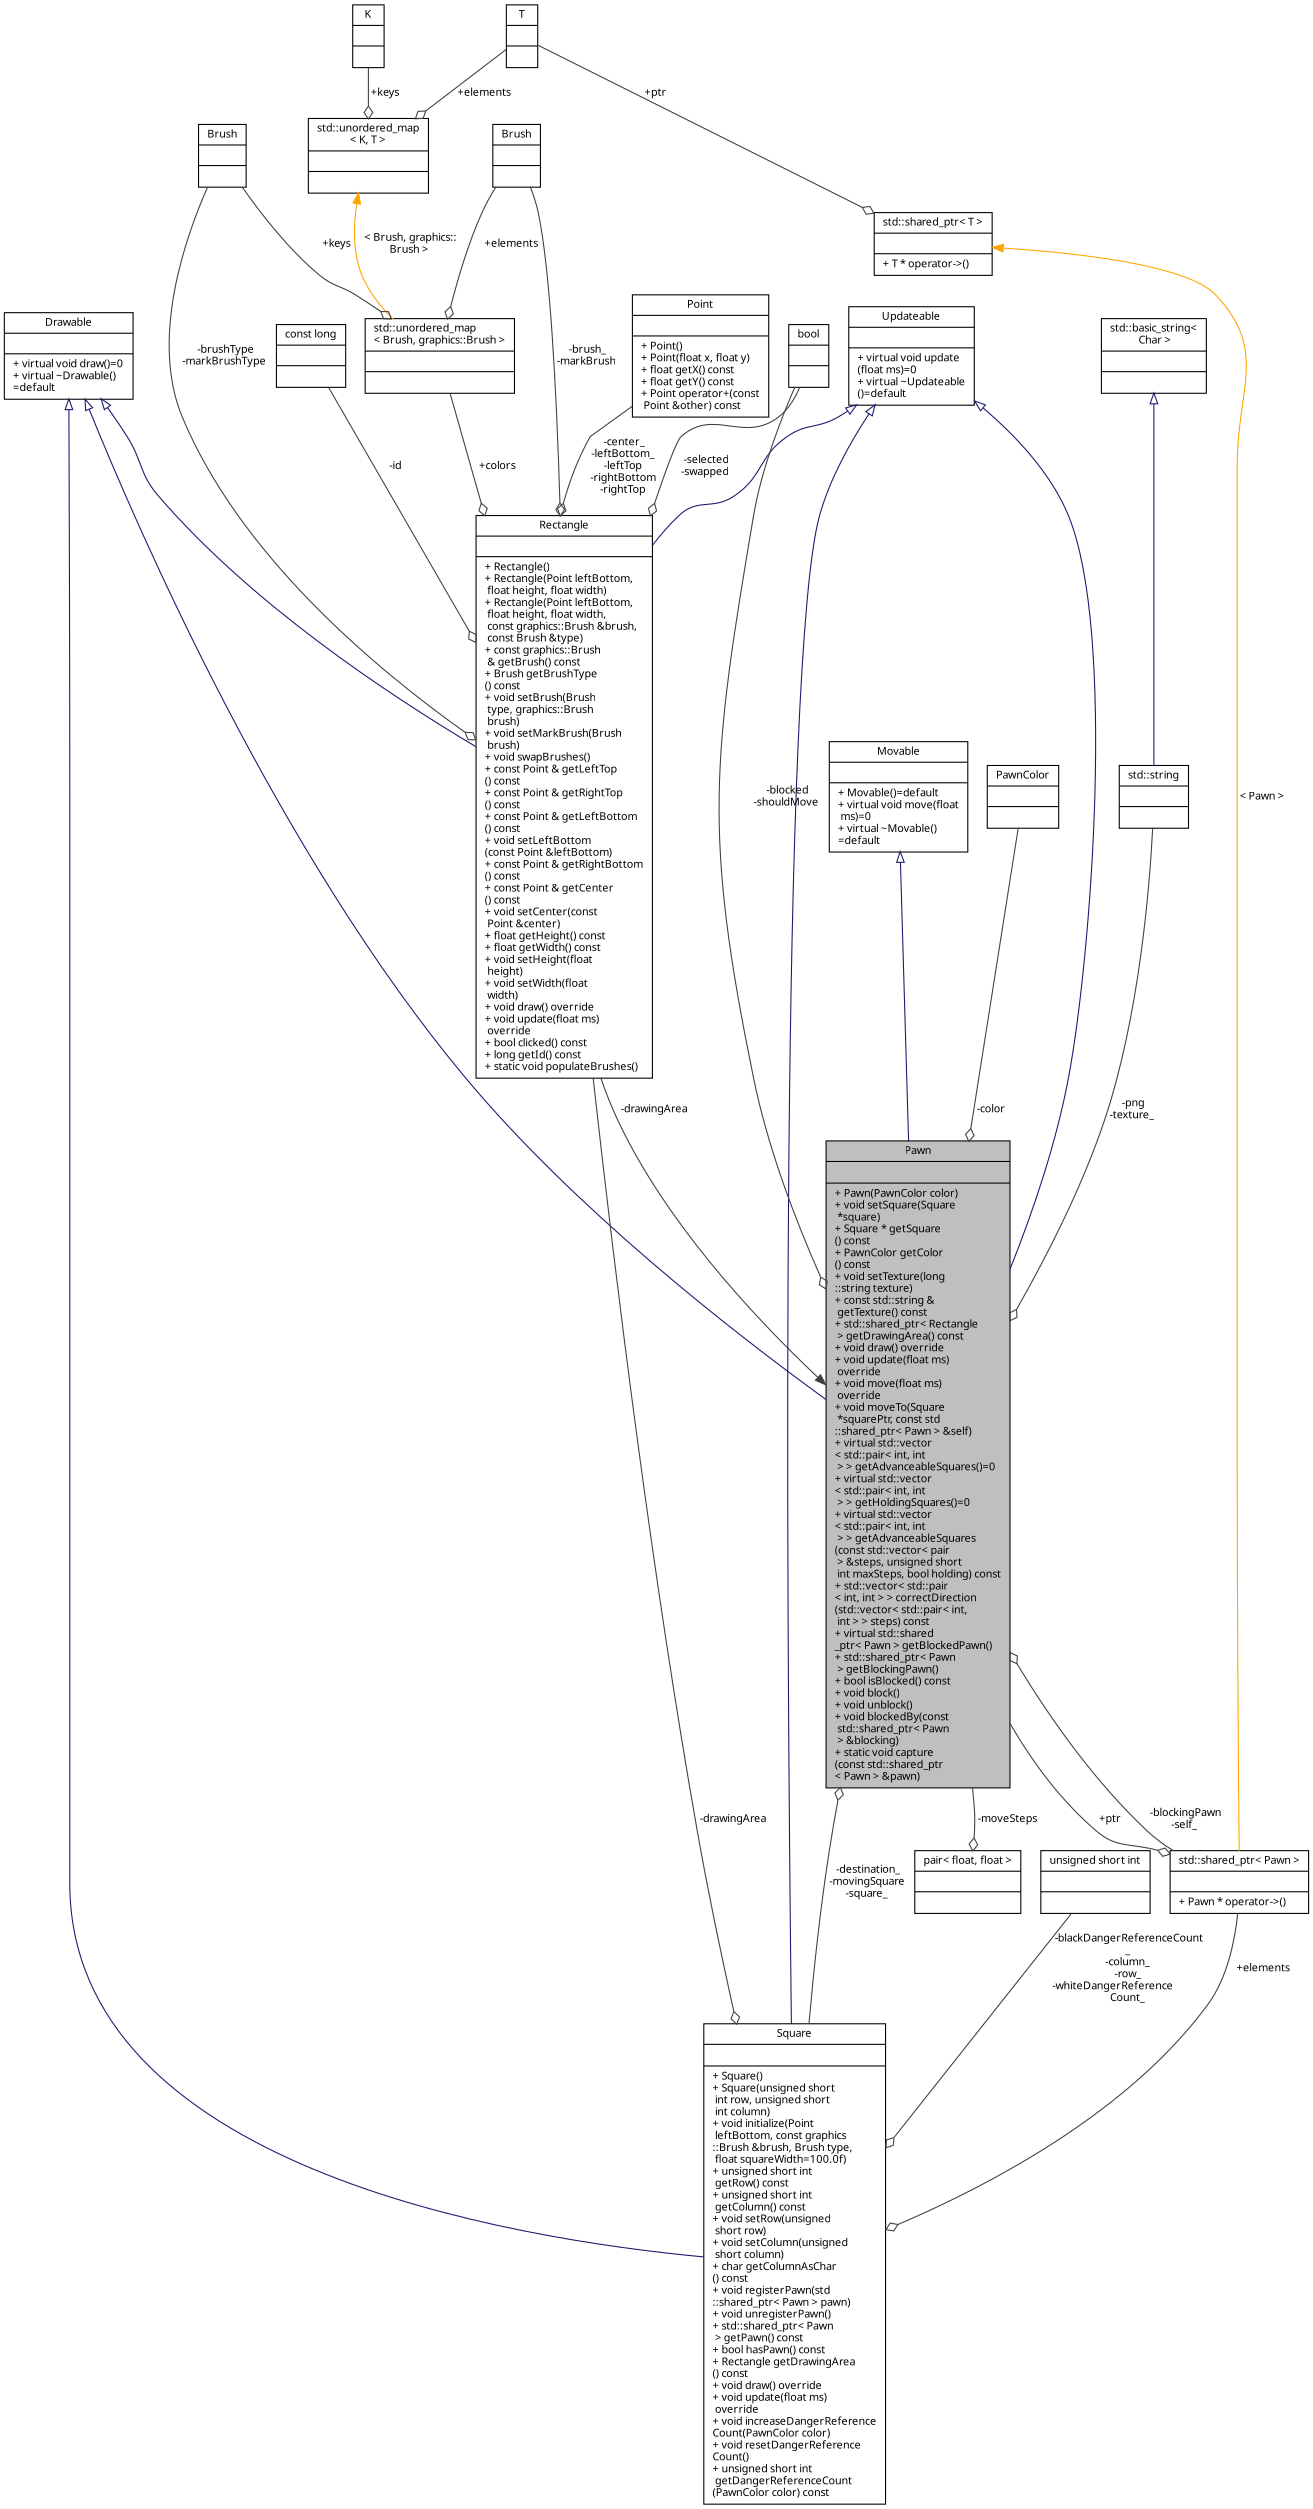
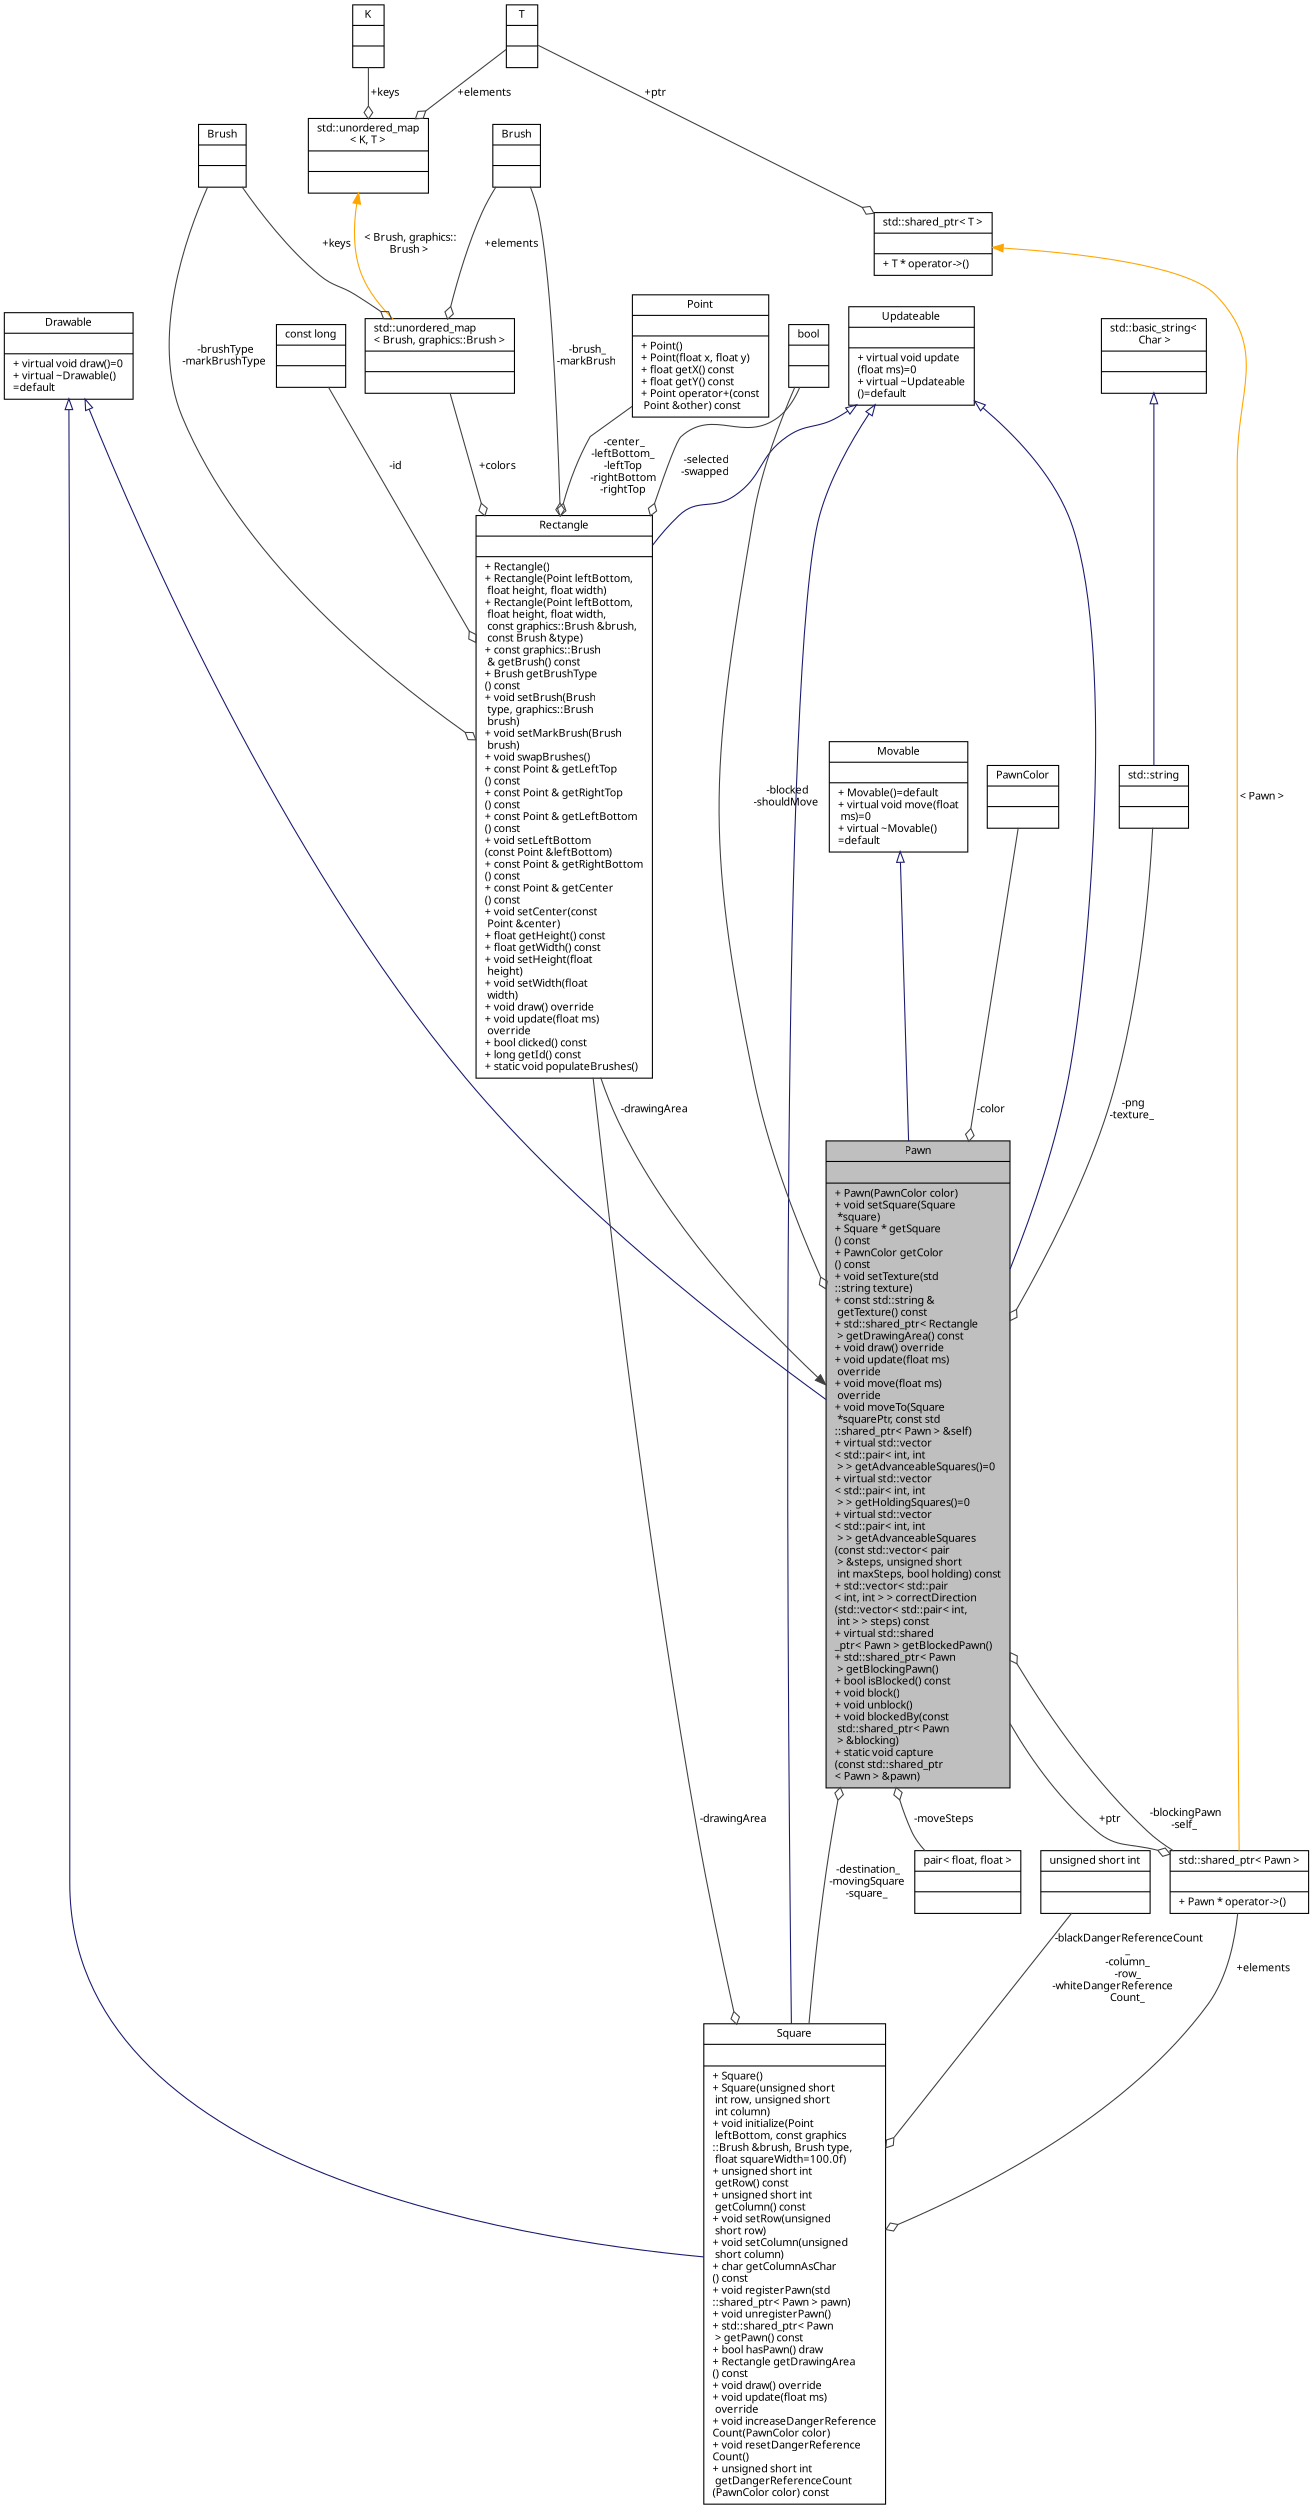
  digraph {
    fontname="Noto Sans"
    node [color=black fontname="Noto Sans" fontsize=10 shape=record]
    edge [arrowhead=odiamond color=grey25 fontname="Noto Sans" fontsize=10 labelfontname=Helvetica labelfontsize=10 style=solid]
-   n1 [fillcolor=grey75 fontcolor=black height=0.2 label="{Pawn\n||+  Pawn(PawnColor color)\l+ void setSquare(Square\l *square)\l+ Square * getSquare\l() const\l+ PawnColor getColor\l() const\l+ void setTexture(long\l::string texture)\l+ const std::string &\l getTexture() const\l+ std::shared_ptr\< Rectangle\l \> getDrawingArea() const\l+ void draw() override\l+ void update(float ms)\l override\l+ void move(float ms)\l override\l+ void moveTo(Square\l *squarePtr, const std\l::shared_ptr\< Pawn \> &self)\l+ virtual std::vector\l\< std::pair\< int, int\l \> \> getAdvanceableSquares()=0\l+ virtual std::vector\l\< std::pair\< int, int\l \> \> getHoldingSquares()=0\l+ virtual std::vector\l\< std::pair\< int, int\l \> \> getAdvanceableSquares\l(const std::vector\< pair\l \> &steps, unsigned short\l int maxSteps, bool holding) const\l+ std::vector\< std::pair\l\< int, int \> \> correctDirection\l(std::vector\< std::pair\< int,\l int \> \> steps) const\l+ virtual std::shared\l_ptr\< Pawn \> getBlockedPawn()\l+ std::shared_ptr\< Pawn\l \> getBlockingPawn()\l+ bool isBlocked() const\l+ void block()\l+ void unblock()\l+ void blockedBy(const\l std::shared_ptr\< Pawn\l \> &blocking)\l+ static void capture\l(const std::shared_ptr\l\< Pawn \> &pawn)\l}" style=filled width=0.4]
+   n1 [fillcolor=grey75 fontcolor=black height=0.2 label="{Pawn\n||+  Pawn(PawnColor color)\l+ void setSquare(Square\l *square)\l+ Square * getSquare\l() const\l+ PawnColor getColor\l() const\l+ void setTexture(std\l::string texture)\l+ const std::string &\l getTexture() const\l+ std::shared_ptr\< Rectangle\l \> getDrawingArea() const\l+ void draw() override\l+ void update(float ms)\l override\l+ void move(float ms)\l override\l+ void moveTo(Square\l *squarePtr, const std\l::shared_ptr\< Pawn \> &self)\l+ virtual std::vector\l\< std::pair\< int, int\l \> \> getAdvanceableSquares()=0\l+ virtual std::vector\l\< std::pair\< int, int\l \> \> getHoldingSquares()=0\l+ virtual std::vector\l\< std::pair\< int, int\l \> \> getAdvanceableSquares\l(const std::vector\< pair\l \> &steps, unsigned short\l int maxSteps, bool holding) const\l+ std::vector\< std::pair\l\< int, int \> \> correctDirection\l(std::vector\< std::pair\< int,\l int \> \> steps) const\l+ virtual std::shared\l_ptr\< Pawn \> getBlockedPawn()\l+ std::shared_ptr\< Pawn\l \> getBlockingPawn()\l+ bool isBlocked() const\l+ void block()\l+ void unblock()\l+ void blockedBy(const\l std::shared_ptr\< Pawn\l \> &blocking)\l+ static void capture\l(const std::shared_ptr\l\< Pawn \> &pawn)\l}" style=filled width=0.4]
    n2 [height=0.2 label="{std::shared_ptr\< Pawn \>\n||+ Pawn * operator-\>()\l}" width=0.4]
-   n3 [height=0.2 label="{Square\n||+  Square()\l+  Square(unsigned short\l int row, unsigned short\l int column)\l+ void initialize(Point\l leftBottom, const graphics\l::Brush &brush, Brush type,\l float squareWidth=100.0f)\l+ unsigned short int\l getRow() const\l+ unsigned short int\l getColumn() const\l+ void setRow(unsigned\l short row)\l+ void setColumn(unsigned\l short column)\l+ char getColumnAsChar\l() const\l+ void registerPawn(std\l::shared_ptr\< Pawn \> pawn)\l+ void unregisterPawn()\l+ std::shared_ptr\< Pawn\l \> getPawn() const\l+ bool hasPawn() const\l+ Rectangle getDrawingArea\l() const\l+ void draw() override\l+ void update(float ms)\l override\l+ void increaseDangerReference\lCount(PawnColor color)\l+ void resetDangerReference\lCount()\l+ unsigned short int\l getDangerReferenceCount\l(PawnColor color) const\l}" width=0.4]
+   n3 [height=0.2 label="{Square\n||+  Square()\l+  Square(unsigned short\l int row, unsigned short\l int column)\l+ void initialize(Point\l leftBottom, const graphics\l::Brush &brush, Brush type,\l float squareWidth=100.0f)\l+ unsigned short int\l getRow() const\l+ unsigned short int\l getColumn() const\l+ void setRow(unsigned\l short row)\l+ void setColumn(unsigned\l short column)\l+ char getColumnAsChar\l() const\l+ void registerPawn(std\l::shared_ptr\< Pawn \> pawn)\l+ void unregisterPawn()\l+ std::shared_ptr\< Pawn\l \> getPawn() const\l+ bool hasPawn() draw\l+ Rectangle getDrawingArea\l() const\l+ void draw() override\l+ void update(float ms)\l override\l+ void increaseDangerReference\lCount(PawnColor color)\l+ void resetDangerReference\lCount()\l+ unsigned short int\l getDangerReferenceCount\l(PawnColor color) const\l}" width=0.4]
    n4 [height=0.2 label="{Drawable\n||+ virtual void draw()=0\l+ virtual ~Drawable()\l=default\l}" width=0.4]
    n5 [height=0.2 label="{Rectangle\n||+  Rectangle()\l+  Rectangle(Point leftBottom,\l float height, float width)\l+  Rectangle(Point leftBottom,\l float height, float width,\l const graphics::Brush &brush,\l const Brush &type)\l+ const graphics::Brush\l & getBrush() const\l+ Brush getBrushType\l() const\l+ void setBrush(Brush\l type, graphics::Brush\l brush)\l+ void setMarkBrush(Brush\l brush)\l+ void swapBrushes()\l+ const Point & getLeftTop\l() const\l+ const Point & getRightTop\l() const\l+ const Point & getLeftBottom\l() const\l+ void setLeftBottom\l(const Point &leftBottom)\l+ const Point & getRightBottom\l() const\l+ const Point & getCenter\l() const\l+ void setCenter(const\l Point &center)\l+ float getHeight() const\l+ float getWidth() const\l+ void setHeight(float\l height)\l+ void setWidth(float\l width)\l+ void draw() override\l+ void update(float ms)\l override\l+ bool clicked() const\l+ long getId() const\l+ static void populateBrushes()\l}" width=0.4]
    n6 [height=0.2 label="{Updateable\n||+ virtual void update\l(float ms)=0\l+ virtual ~Updateable\l()=default\l}" width=0.4]
    n7 [height=0.2 label="{Movable\n||+  Movable()=default\l+ virtual void move(float\l ms)=0\l+ virtual ~Movable()\l=default\l}" width=0.4]
    n8 [height=0.2 label="{PawnColor\n||}" width=0.4]
    n9 [height=0.2 label="{unsigned short int\n||}" width=0.4]
    n10 [height=0.2 label="{std::shared_ptr\< T \>\n||+ T * operator-\>()\l}" width=0.4]
    n11 [height=0.2 label="{T\n||}" width=0.4]
    n12 [height=0.2 label="{std::unordered_map\l\< K, T \>\n||}" width=0.4]
    n13 [height=0.2 label="{std::unordered_map\l\< Brush, graphics::Brush \>\n||}" width=0.4]
    n14 [height=0.2 label="{Brush\n||}" width=0.4]
    n15 [height=0.2 label="{Brush\n||}" width=0.4]
    n16 [height=0.2 label="{K\n||}" width=0.4]
    n17 [height=0.2 label="{Point\n||+  Point()\l+  Point(float x, float y)\l+ float getX() const\l+ float getY() const\l+ Point operator+(const\l Point &other) const\l}" width=0.4]
    n18 [height=0.2 label="{bool\n||}" width=0.4]
    n19 [height=0.2 label="{const long\n||}" width=0.4]
    n20 [height=0.2 label="{std::string\n||}" width=0.4]
    n21 [height=0.2 label="{std::basic_string\<\l Char \>\n||}" width=0.4]
    n22 [height=0.2 label="{pair\< float, float \>\n||}" width=0.4]
    n1 -> n2 [label=" +ptr"]
    n2 -> n1 [label=" -blockingPawn\n-self_"]
    n2 -> n3 [label=" +elements"]
    n3 -> n1 [label=" -destination_\n-movingSquare\n-square_"]
    n4 -> n1 [arrowtail=onormal color=midnightblue dir=back arrowhead=""]
    n4 -> n3 [arrowtail=onormal color=midnightblue dir=back arrowhead=""]
-   n4 -> n5 [arrowtail=onormal color=midnightblue dir=back arrowhead=""]
    n5 -> n1 [arrowhead=normal label=" -drawingArea"]
    n5 -> n3 [label=" -drawingArea"]
    n6 -> n1 [arrowtail=onormal color=midnightblue dir=back arrowhead=""]
    n6 -> n3 [arrowtail=onormal color=midnightblue dir=back arrowhead=""]
    n6 -> n5 [arrowtail=onormal color=midnightblue dir=back arrowhead=""]
    n7 -> n1 [arrowtail=onormal color=midnightblue dir=back arrowhead=""]
    n8 -> n1 [label=" -color"]
    n9 -> n3 [label=" -blackDangerReferenceCount\l_\n-column_\n-row_\n-whiteDangerReference\lCount_"]
    n10 -> n2 [color=orange dir=back label=" \< Pawn \>" arrowhead=""]
    n11 -> n10 [label=" +ptr"]
    n11 -> n12 [label=" +elements"]
    n12 -> n13 [color=orange dir=back label=" \< Brush, graphics::\lBrush \>" arrowhead=""]
    n13 -> n5 [label=" +colors"]
    n14 -> n5 [label=" -brushType\n-markBrushType"]
    n14 -> n13 [label=" +keys"]
    n15 -> n5 [label=" -brush_\n-markBrush"]
    n15 -> n13 [label=" +elements"]
    n16 -> n12 [label=" +keys"]
    n17 -> n5 [label=" -center_\n-leftBottom_\n-leftTop\n-rightBottom\n-rightTop"]
    n18 -> n1 [label=" -blocked\n-shouldMove"]
    n18 -> n5 [label=" -selected\n-swapped"]
    n19 -> n5 [label=" -id"]
    n20 -> n1 [label=" -png\n-texture_"]
    n21 -> n20 [arrowtail=onormal color=midnightblue dir=back arrowhead=""]
-   n1 -> n22 [label=" -moveSteps"]
+   n22 -> n1 [label=" -moveSteps"]
  }
